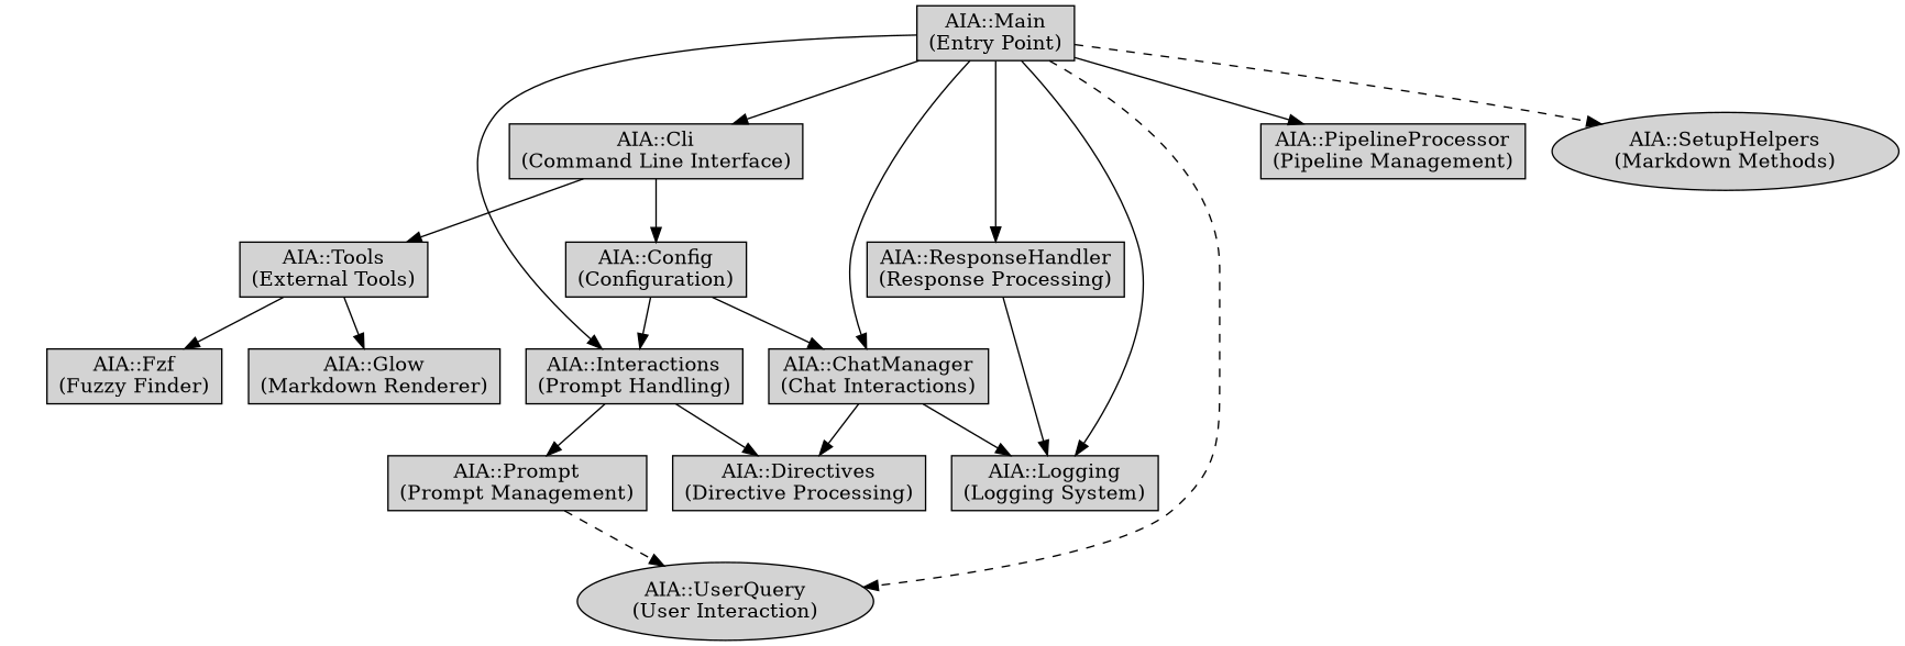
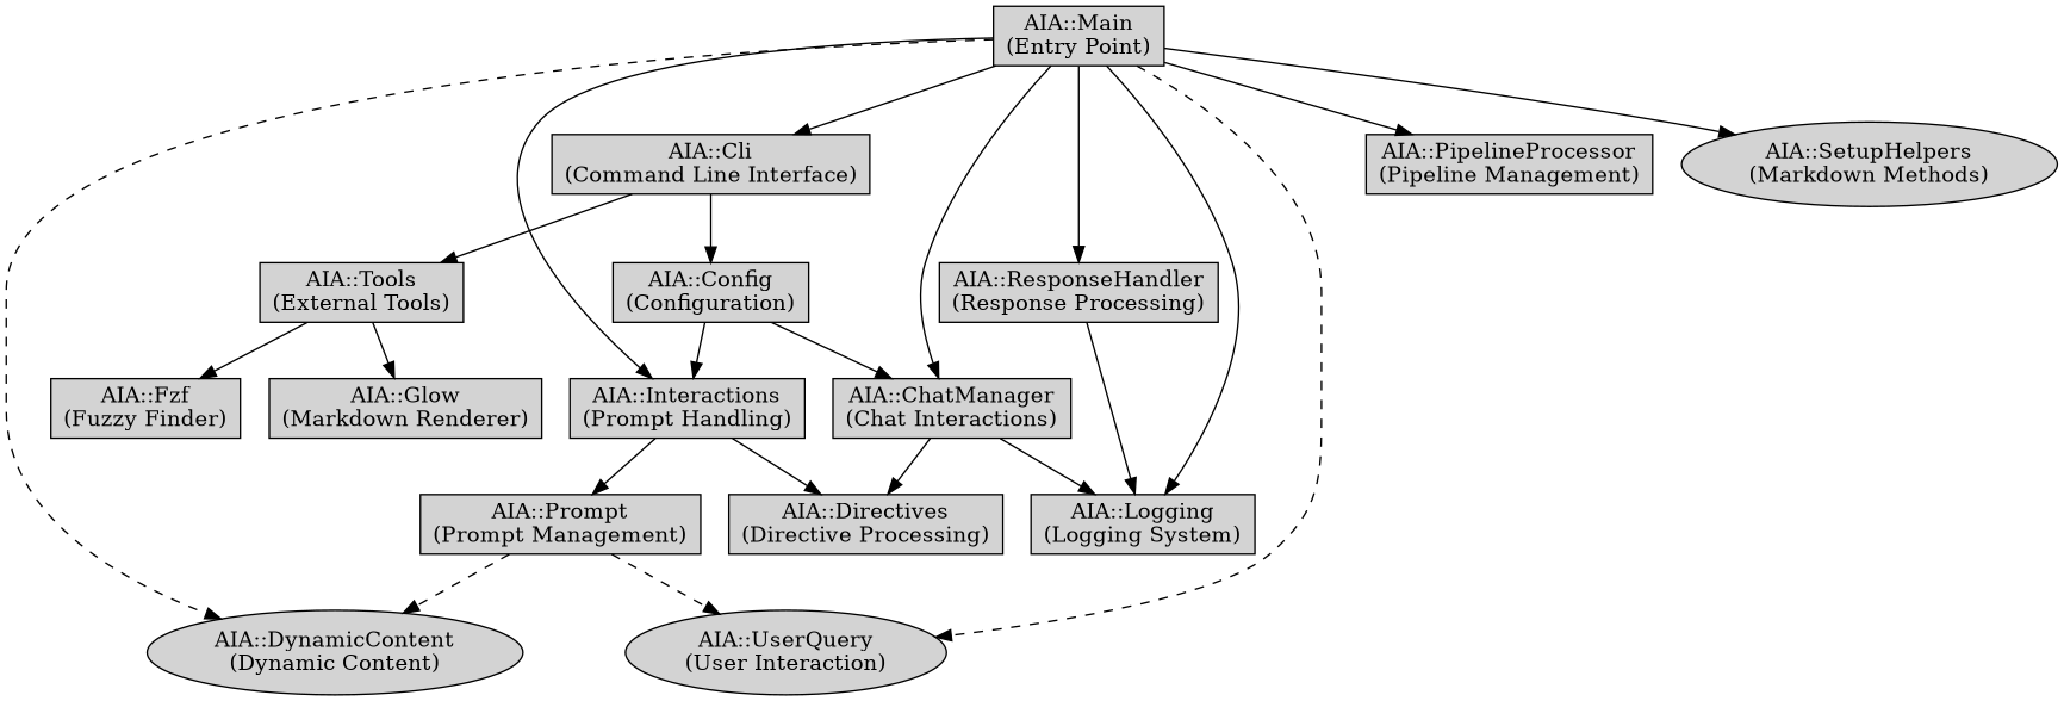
  digraph {
    rankdir=TB
    node [fillcolor=lightgray shape=box style=filled]
    n1 [label="AIA::Main\n(Entry Point)"]
    n2 [label="AIA::Cli\n(Command Line Interface)"]
    n3 [label="AIA::Interactions\n(Prompt Handling)"]
    n4 [label="AIA::ResponseHandler\n(Response Processing)"]
    n5 [label="AIA::ChatManager\n(Chat Interactions)"]
    n6 [label="AIA::PipelineProcessor\n(Pipeline Management)"]
    n7 [label="AIA::Logging\n(Logging System)"]
+   n8 [label="AIA::DynamicContent\n(Dynamic Content)" shape=ellipse]
    n9 [label="AIA::UserQuery\n(User Interaction)" shape=ellipse]
    n10 [label="AIA::SetupHelpers\n(Markdown Methods)" shape=ellipse]
    n11 [label="AIA::Config\n(Configuration)"]
    n12 [label="AIA::Tools\n(External Tools)"]
    n13 [label="AIA::Directives\n(Directive Processing)"]
    n14 [label="AIA::Prompt\n(Prompt Management)"]
    n15 [label="AIA::Fzf\n(Fuzzy Finder)"]
    n16 [label="AIA::Glow\n(Markdown Renderer)"]
    n1 -> n2
    n1 -> n3
    n1 -> n4
    n1 -> n5
    n1 -> n6
    n1 -> n7
+   n1 -> n8 [style=dashed]
    n1 -> n9 [style=dashed]
-   n1 -> n10 [style=dashed]
+   n1 -> n10 [style=solid]
    n2 -> n11
    n2 -> n12
    n3 -> n13
    n3 -> n14
    n4 -> n7
    n5 -> n7
    n5 -> n13
    n11 -> n3
    n11 -> n5
    n12 -> n15
    n12 -> n16
+   n14 -> n8 [style=dashed]
    n14 -> n9 [style=dashed]
  }
